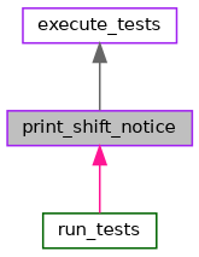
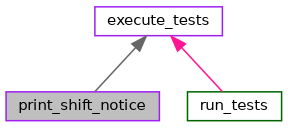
  digraph {
    rankdir=TB
    node [color=purple fillcolor=white fontname=Helvetica fontsize=10 shape=record style=filled]
    edge [dir=back fontname=Helvetica fontsize=10 labelfontname=Helvetica labelfontsize=10 style=solid]
    n1 [fillcolor=grey75 fontcolor=black height=0.2 label=print_shift_notice width=0.4]
    n2 [height=0.2 label=execute_tests width=0.4]
    n3 [color=darkgreen height=0.2 label=run_tests width=0.4]
    n2 -> n1 [color=gray40]
-   n1 -> n3 [color=deeppink]
+   n2 -> n3 [color=deeppink]
  }
